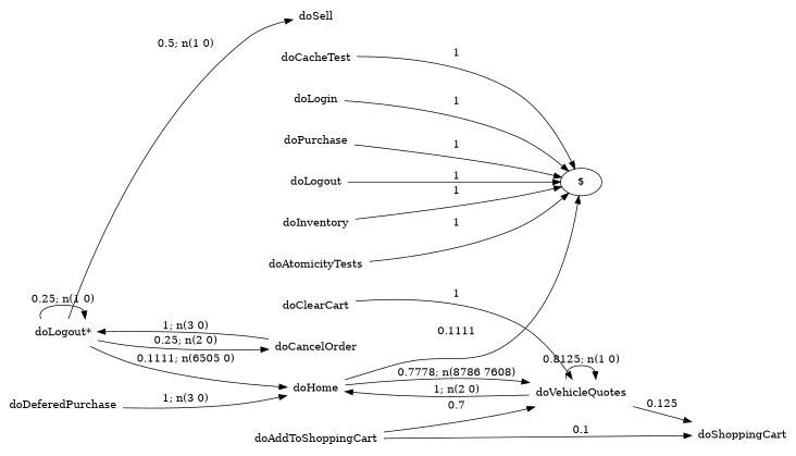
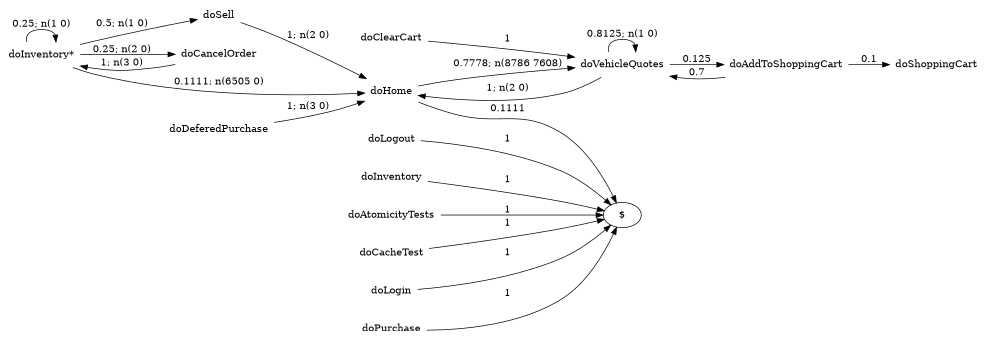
  digraph {
    rankdir=LR
    node [shape=none]
    edge [style=solid]
-   n1 [label="doLogout*"]
+   n1 [label="doInventory*"]
    n2 [label=doSell]
    n3 [label=doCancelOrder]
    n4 [label=doHome]
    "$" [shape=""]
    n6 [label=doAtomicityTests]
    n7 [label=doCacheTest]
    n8 [label=doLogin]
    n9 [label=doVehicleQuotes]
    n10 [label=doAddToShoppingCart]
    n11 [label=doShoppingCart]
    n12 [label=doDeferedPurchase]
    n13 [label=doClearCart]
    n14 [label=doPurchase]
    n15 [label=doLogout]
    n16 [label=doInventory]
    n1 -> n1 [label="0.25; n(1 0)"]
    n1 -> n2 [label="0.5; n(1 0)"]
    n1 -> n3 [label="0.25; n(2 0)"]
    n1 -> n4 [label="0.1111; n(6505 0)"]
+   n2 -> n4 [label="1; n(2 0)"]
    n3 -> n1 [label="1; n(3 0)"]
    n4 -> "$" [label=0.1111]
    n4 -> n9 [label="0.7778; n(8786 7608)"]
    n6 -> "$" [label=1]
    n7 -> "$" [label=1]
    n8 -> "$" [label=1]
    n9 -> n4 [label="1; n(2 0)"]
    n9 -> n9 [label="0.8125; n(1 0)"]
-   n9 -> n11 [label=0.125]
+   n9 -> n10 [label=0.125]
    n10 -> n9 [label=0.7]
    n10 -> n11 [label=0.1]
    n12 -> n4 [label="1; n(3 0)"]
    n13 -> n9 [label=1]
    n14 -> "$" [label=1]
    n15 -> "$" [label=1]
    n16 -> "$" [label=1]
  }
